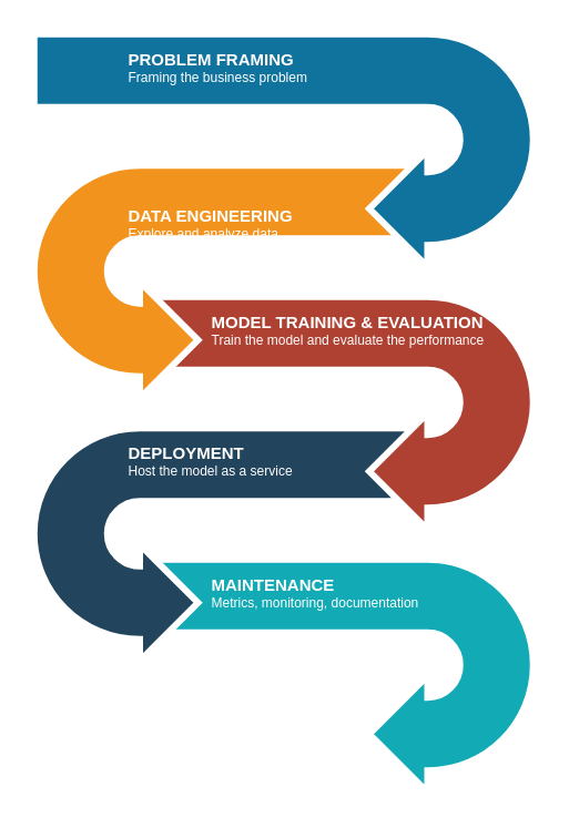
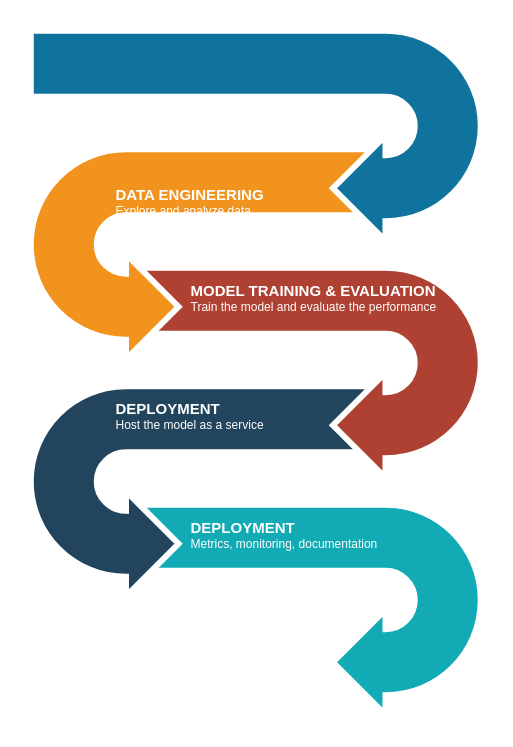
  <mxCell id="0" />
  <mxCell id="1" parent="0" />
  <mxCell id="2" value="" style="html=1;shadow=0;dashed=0;align=center;verticalAlign=middle;shape=mxgraph.arrows2.uTurnArrow;dy=22;arrowHead=70;dx2=35;strokeColor=#ffffff;fillColor=#12AAB5;fontSize=12;fontColor=#3333FF;flipH=1;flipV=1;strokeWidth=4;" parent="1" vertex="1"><mxGeometry x="90" y="336" width="230" height="140" as="geometry" /></mxCell>
  <mxCell id="3" value="" style="html=1;shadow=0;dashed=0;align=center;verticalAlign=middle;shape=mxgraph.arrows2.uTurnArrow;dy=22;arrowHead=70;dx2=35;strokeColor=#ffffff;fillColor=#23445D;fontSize=12;fontColor=#3333FF;flipV=1;strokeWidth=4;" parent="1" vertex="1"><mxGeometry x="20" y="257" width="230" height="140" as="geometry" /></mxCell>
  <mxCell id="4" value="" style="html=1;shadow=0;dashed=0;align=center;verticalAlign=middle;shape=mxgraph.arrows2.uTurnArrow;dy=22;arrowHead=70;dx2=35;strokeColor=#ffffff;fillColor=#AE4132;fontSize=12;fontColor=#3333FF;flipH=1;flipV=1;strokeWidth=4;" parent="1" vertex="1"><mxGeometry x="90" y="178" width="230" height="140" as="geometry" /></mxCell>
  <mxCell id="5" value="" style="html=1;shadow=0;dashed=0;align=center;verticalAlign=middle;shape=mxgraph.arrows2.uTurnArrow;dy=22;arrowHead=70;dx2=35;strokeColor=#ffffff;fillColor=#F2931E;fontSize=12;fontColor=#3333FF;flipV=1;strokeWidth=4;" parent="1" vertex="1"><mxGeometry x="20" y="99" width="230" height="140" as="geometry" /></mxCell>
  <mxCell id="6" value="" style="html=1;shadow=0;dashed=0;align=center;verticalAlign=middle;shape=mxgraph.arrows2.uTurnArrow;dy=22;arrowHead=70;dx2=35;strokeColor=#ffffff;fillColor=#10739E;fontSize=12;fontColor=#3333FF;flipH=1;flipV=1;strokeWidth=4;" parent="1" vertex="1"><mxGeometry x="20" y="20" width="300" height="140" as="geometry" /></mxCell>
- <mxCell id="7" value="&lt;font style=&quot;font-size: 10px&quot;&gt;&lt;b&gt;PROBLEM FRAMING&lt;/b&gt;&lt;br&gt;&lt;/font&gt;&lt;font style=&quot;font-size: 8px&quot;&gt;Framing the business problem&lt;/font&gt;" style="rounded=0;whiteSpace=wrap;shadow=0;strokeColor=none;strokeWidth=6;fillColor=none;fontSize=7;fontColor=#FFFFFF;align=left;html=1;spacingLeft=5;" parent="1" vertex="1"><mxGeometry x="70" y="20" width="170" height="40" as="geometry" /></mxCell>
  <mxCell id="8" value="&lt;font style=&quot;font-size: 10px&quot;&gt;&lt;b&gt;DATA ENGINEERING&lt;/b&gt;&lt;br&gt;&lt;/font&gt;&lt;font style=&quot;font-size: 8px&quot;&gt;Explore and analyze data&lt;/font&gt;" style="rounded=0;whiteSpace=wrap;shadow=0;strokeColor=none;strokeWidth=6;fillColor=none;fontSize=7;fontColor=#FFFFFF;align=left;html=1;spacingLeft=5;verticalAlign=middle;" parent="1" vertex="1"><mxGeometry x="70" y="114" width="150" height="40" as="geometry" /></mxCell>
  <mxCell id="9" value="&lt;font style=&quot;font-size: 10px&quot;&gt;&lt;b&gt;MODEL TRAINING &amp;amp; EVALUATION&lt;/b&gt;&lt;br&gt;&lt;/font&gt;&lt;font style=&quot;font-size: 8px&quot;&gt;Train the model and evaluate the performance&lt;/font&gt;" style="rounded=0;whiteSpace=wrap;shadow=0;strokeColor=none;strokeWidth=6;fillColor=none;fontSize=7;fontColor=#FFFFFF;align=left;html=1;spacingLeft=5;" parent="1" vertex="1"><mxGeometry x="120" y="178" width="190" height="40" as="geometry" /></mxCell>
  <mxCell id="10" value="&lt;b style=&quot;font-size: 10px&quot;&gt;DEPLOYMENT&lt;br&gt;&lt;/b&gt;&lt;font style=&quot;font-size: 8px&quot;&gt;Host the model as a service&lt;/font&gt;" style="rounded=0;whiteSpace=wrap;shadow=0;strokeColor=none;strokeWidth=6;fillColor=none;fontSize=7;fontColor=#FFFFFF;align=left;html=1;spacingLeft=5;" parent="1" vertex="1"><mxGeometry x="70" y="257" width="150" height="40" as="geometry" /></mxCell>
- <mxCell id="11" value="&lt;b&gt;&lt;font style=&quot;font-size: 10px&quot;&gt;MAINTENANCE&lt;/font&gt;&lt;/b&gt;&lt;br style=&quot;font-size: 7px&quot;&gt;&lt;font style=&quot;font-size: 8px&quot;&gt;Metrics, monitoring, documentation&lt;/font&gt;" style="rounded=0;whiteSpace=wrap;shadow=0;strokeColor=none;strokeWidth=6;fillColor=none;fontSize=7;fontColor=#FFFFFF;align=left;html=1;spacingLeft=5;" parent="1" vertex="1"><mxGeometry x="120" y="336" width="150" height="40" as="geometry" /></mxCell>
+ <mxCell id="11" value="&lt;b&gt;&lt;font style=&quot;font-size: 10px&quot;&gt;DEPLOYMENT&lt;/font&gt;&lt;/b&gt;&lt;br style=&quot;font-size: 7px&quot;&gt;&lt;font style=&quot;font-size: 8px&quot;&gt;Metrics, monitoring, documentation&lt;/font&gt;" style="rounded=0;whiteSpace=wrap;shadow=0;strokeColor=none;strokeWidth=6;fillColor=none;fontSize=7;fontColor=#FFFFFF;align=left;html=1;spacingLeft=5;" parent="1" vertex="1"><mxGeometry x="120" y="336" width="150" height="40" as="geometry" /></mxCell>
